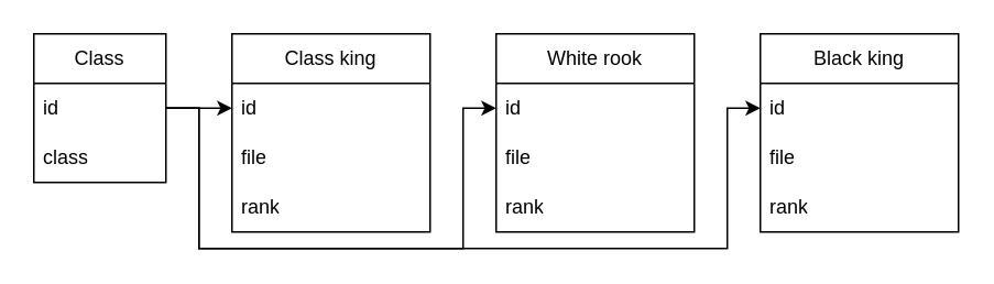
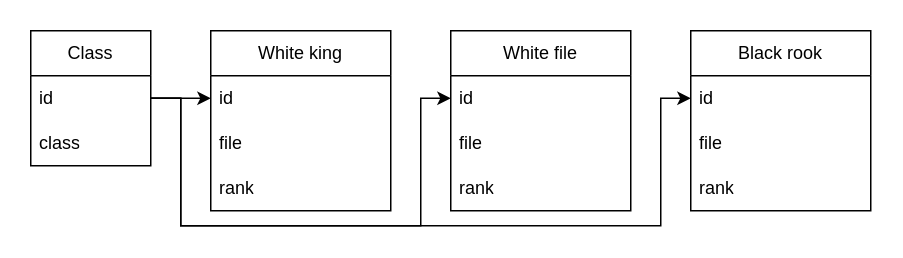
  <mxCell id="0" />
  <mxCell id="1" parent="0" />
  <mxCell id="2" value="Class" style="swimlane;fontStyle=0;childLayout=stackLayout;horizontal=1;startSize=30;horizontalStack=0;resizeParent=1;resizeParentMax=0;resizeLast=0;collapsible=1;marginBottom=0;whiteSpace=wrap;html=1;" vertex="1" parent="1"><mxGeometry x="20" y="20" width="80" height="90" as="geometry" /></mxCell>
  <mxCell id="3" value="id" style="text;strokeColor=none;fillColor=none;align=left;verticalAlign=middle;spacingLeft=4;spacingRight=4;overflow=hidden;points=[[0,0.5],[1,0.5]];portConstraint=eastwest;rotatable=0;whiteSpace=wrap;html=1;" vertex="1" parent="2"><mxGeometry y="30" width="80" height="30" as="geometry" /></mxCell>
  <mxCell id="4" value="class" style="text;strokeColor=none;fillColor=none;align=left;verticalAlign=middle;spacingLeft=4;spacingRight=4;overflow=hidden;points=[[0,0.5],[1,0.5]];portConstraint=eastwest;rotatable=0;whiteSpace=wrap;html=1;" vertex="1" parent="2"><mxGeometry y="60" width="80" height="30" as="geometry" /></mxCell>
- <mxCell id="5" value="Class king" style="swimlane;fontStyle=0;childLayout=stackLayout;horizontal=1;startSize=30;horizontalStack=0;resizeParent=1;resizeParentMax=0;resizeLast=0;collapsible=1;marginBottom=0;whiteSpace=wrap;html=1;" vertex="1" parent="1"><mxGeometry x="140" y="20" width="120" height="120" as="geometry" /></mxCell>
+ <mxCell id="5" value="White king" style="swimlane;fontStyle=0;childLayout=stackLayout;horizontal=1;startSize=30;horizontalStack=0;resizeParent=1;resizeParentMax=0;resizeLast=0;collapsible=1;marginBottom=0;whiteSpace=wrap;html=1;" vertex="1" parent="1"><mxGeometry x="140" y="20" width="120" height="120" as="geometry" /></mxCell>
  <mxCell id="6" value="id" style="text;strokeColor=none;fillColor=none;align=left;verticalAlign=middle;spacingLeft=4;spacingRight=4;overflow=hidden;points=[[0,0.5],[1,0.5]];portConstraint=eastwest;rotatable=0;whiteSpace=wrap;html=1;" vertex="1" parent="5"><mxGeometry y="30" width="120" height="30" as="geometry" /></mxCell>
  <mxCell id="7" value="file" style="text;strokeColor=none;fillColor=none;align=left;verticalAlign=middle;spacingLeft=4;spacingRight=4;overflow=hidden;points=[[0,0.5],[1,0.5]];portConstraint=eastwest;rotatable=0;whiteSpace=wrap;html=1;" vertex="1" parent="5"><mxGeometry y="60" width="120" height="30" as="geometry" /></mxCell>
  <mxCell id="8" value="rank" style="text;strokeColor=none;fillColor=none;align=left;verticalAlign=middle;spacingLeft=4;spacingRight=4;overflow=hidden;points=[[0,0.5],[1,0.5]];portConstraint=eastwest;rotatable=0;whiteSpace=wrap;html=1;" vertex="1" parent="5"><mxGeometry y="90" width="120" height="30" as="geometry" /></mxCell>
- <mxCell id="9" value="White rook" style="swimlane;fontStyle=0;childLayout=stackLayout;horizontal=1;startSize=30;horizontalStack=0;resizeParent=1;resizeParentMax=0;resizeLast=0;collapsible=1;marginBottom=0;whiteSpace=wrap;html=1;" vertex="1" parent="1"><mxGeometry x="300" y="20" width="120" height="120" as="geometry" /></mxCell>
+ <mxCell id="9" value="White file" style="swimlane;fontStyle=0;childLayout=stackLayout;horizontal=1;startSize=30;horizontalStack=0;resizeParent=1;resizeParentMax=0;resizeLast=0;collapsible=1;marginBottom=0;whiteSpace=wrap;html=1;" vertex="1" parent="1"><mxGeometry x="300" y="20" width="120" height="120" as="geometry" /></mxCell>
  <mxCell id="10" value="id" style="text;strokeColor=none;fillColor=none;align=left;verticalAlign=middle;spacingLeft=4;spacingRight=4;overflow=hidden;points=[[0,0.5],[1,0.5]];portConstraint=eastwest;rotatable=0;whiteSpace=wrap;html=1;" vertex="1" parent="9"><mxGeometry y="30" width="120" height="30" as="geometry" /></mxCell>
  <mxCell id="11" value="file" style="text;strokeColor=none;fillColor=none;align=left;verticalAlign=middle;spacingLeft=4;spacingRight=4;overflow=hidden;points=[[0,0.5],[1,0.5]];portConstraint=eastwest;rotatable=0;whiteSpace=wrap;html=1;" vertex="1" parent="9"><mxGeometry y="60" width="120" height="30" as="geometry" /></mxCell>
  <mxCell id="12" value="rank" style="text;strokeColor=none;fillColor=none;align=left;verticalAlign=middle;spacingLeft=4;spacingRight=4;overflow=hidden;points=[[0,0.5],[1,0.5]];portConstraint=eastwest;rotatable=0;whiteSpace=wrap;html=1;" vertex="1" parent="9"><mxGeometry y="90" width="120" height="30" as="geometry" /></mxCell>
- <mxCell id="13" value="Black king" style="swimlane;fontStyle=0;childLayout=stackLayout;horizontal=1;startSize=30;horizontalStack=0;resizeParent=1;resizeParentMax=0;resizeLast=0;collapsible=1;marginBottom=0;whiteSpace=wrap;html=1;" vertex="1" parent="1"><mxGeometry x="460" y="20" width="120" height="120" as="geometry" /></mxCell>
+ <mxCell id="13" value="Black rook" style="swimlane;fontStyle=0;childLayout=stackLayout;horizontal=1;startSize=30;horizontalStack=0;resizeParent=1;resizeParentMax=0;resizeLast=0;collapsible=1;marginBottom=0;whiteSpace=wrap;html=1;" vertex="1" parent="1"><mxGeometry x="460" y="20" width="120" height="120" as="geometry" /></mxCell>
  <mxCell id="14" value="id" style="text;strokeColor=none;fillColor=none;align=left;verticalAlign=middle;spacingLeft=4;spacingRight=4;overflow=hidden;points=[[0,0.5],[1,0.5]];portConstraint=eastwest;rotatable=0;whiteSpace=wrap;html=1;" vertex="1" parent="13"><mxGeometry y="30" width="120" height="30" as="geometry" /></mxCell>
  <mxCell id="15" value="file" style="text;strokeColor=none;fillColor=none;align=left;verticalAlign=middle;spacingLeft=4;spacingRight=4;overflow=hidden;points=[[0,0.5],[1,0.5]];portConstraint=eastwest;rotatable=0;whiteSpace=wrap;html=1;" vertex="1" parent="13"><mxGeometry y="60" width="120" height="30" as="geometry" /></mxCell>
  <mxCell id="16" value="rank" style="text;strokeColor=none;fillColor=none;align=left;verticalAlign=middle;spacingLeft=4;spacingRight=4;overflow=hidden;points=[[0,0.5],[1,0.5]];portConstraint=eastwest;rotatable=0;whiteSpace=wrap;html=1;" vertex="1" parent="13"><mxGeometry y="90" width="120" height="30" as="geometry" /></mxCell>
  <mxCell id="17" style="edgeStyle=orthogonalEdgeStyle;rounded=0;orthogonalLoop=1;jettySize=auto;html=1;entryX=0;entryY=0.5;entryDx=0;entryDy=0;" edge="1" parent="1" source="3" target="6"><mxGeometry relative="1" as="geometry" /></mxCell>
  <mxCell id="18" style="edgeStyle=orthogonalEdgeStyle;rounded=0;orthogonalLoop=1;jettySize=auto;html=1;entryX=0;entryY=0.5;entryDx=0;entryDy=0;" edge="1" parent="1" source="3" target="10"><mxGeometry relative="1" as="geometry"><Array as="points"><mxPoint x="120" y="65" /><mxPoint x="120" y="150" /><mxPoint x="280" y="150" /><mxPoint x="280" y="65" /></Array></mxGeometry></mxCell>
  <mxCell id="19" style="edgeStyle=orthogonalEdgeStyle;rounded=0;orthogonalLoop=1;jettySize=auto;html=1;entryX=0;entryY=0.5;entryDx=0;entryDy=0;" edge="1" parent="1" source="3" target="14"><mxGeometry relative="1" as="geometry"><Array as="points"><mxPoint x="120" y="65" /><mxPoint x="120" y="150" /><mxPoint x="440" y="150" /><mxPoint x="440" y="65" /></Array></mxGeometry></mxCell>
